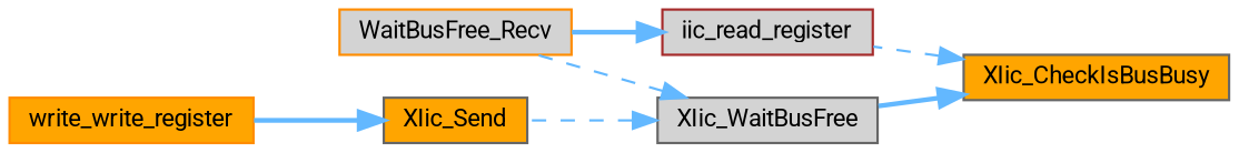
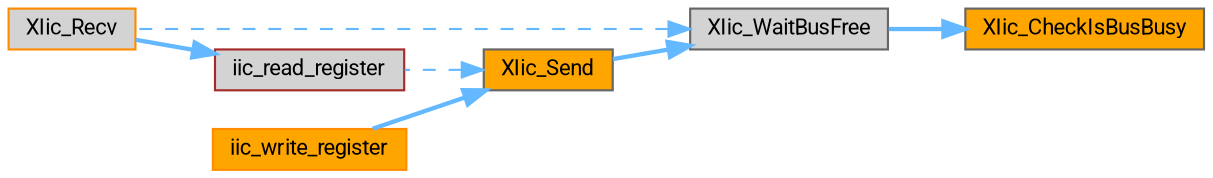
  digraph {
    fontname=Roboto
    rankdir=RL
    node [color=gray40 fillcolor=orange fontname=Roboto fontsize=10 shape=box style=filled]
    edge [color=steelblue1 dir=back fontname=Roboto fontsize=10 labelfontname=Helvetica labelfontsize=10 style=bold]
    n1 [fontcolor=black height=0.2 label=XIic_CheckIsBusBusy width=0.4]
    n2 [fillcolor=lightgrey height=0.2 label=XIic_WaitBusFree width=0.4]
-   n3 [color=darkorange fillcolor=lightgrey height=0.2 label=WaitBusFree_Recv width=0.4]
+   n3 [color=darkorange fillcolor=lightgrey height=0.2 label=XIic_Recv width=0.4]
    n4 [height=0.2 label=XIic_Send width=0.4]
    n5 [color=brown fillcolor=lightgrey height=0.2 label=iic_read_register width=0.4]
-   n6 [color=darkorange height=0.2 label=write_write_register width=0.4]
+   n6 [color=darkorange height=0.2 label=iic_write_register width=0.4]
    n1 -> n2
    n2 -> n3 [style=dashed]
-   n2 -> n4 [style=dashed]
-   n1 -> n5 [style=dashed]
+   n2 -> n4
+   n4 -> n5 [style=dashed]
    n4 -> n6
    n5 -> n3
  }
